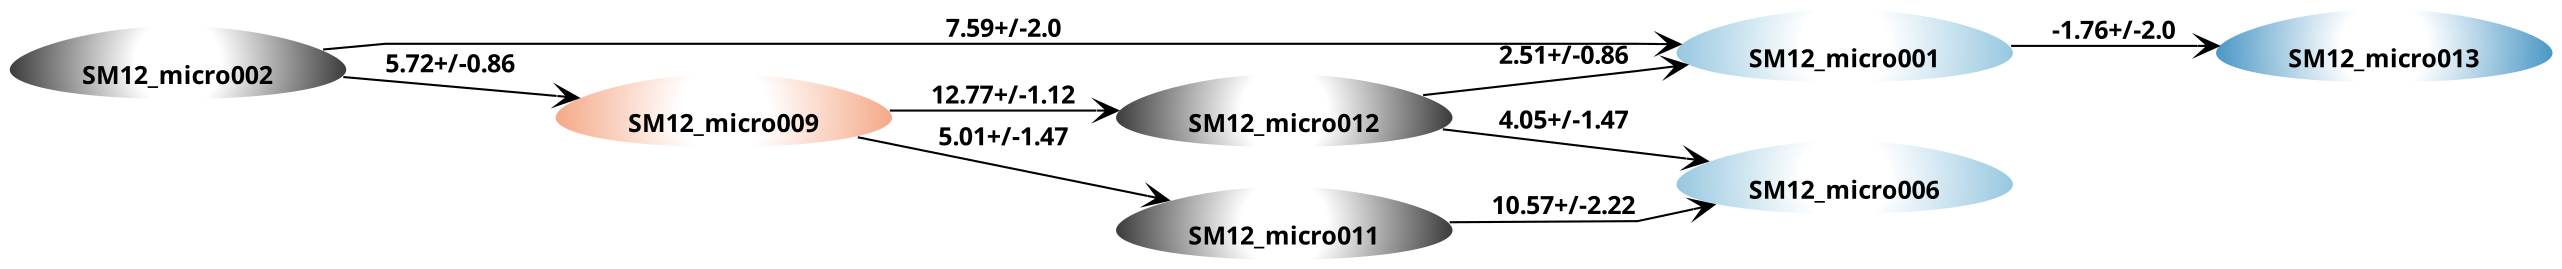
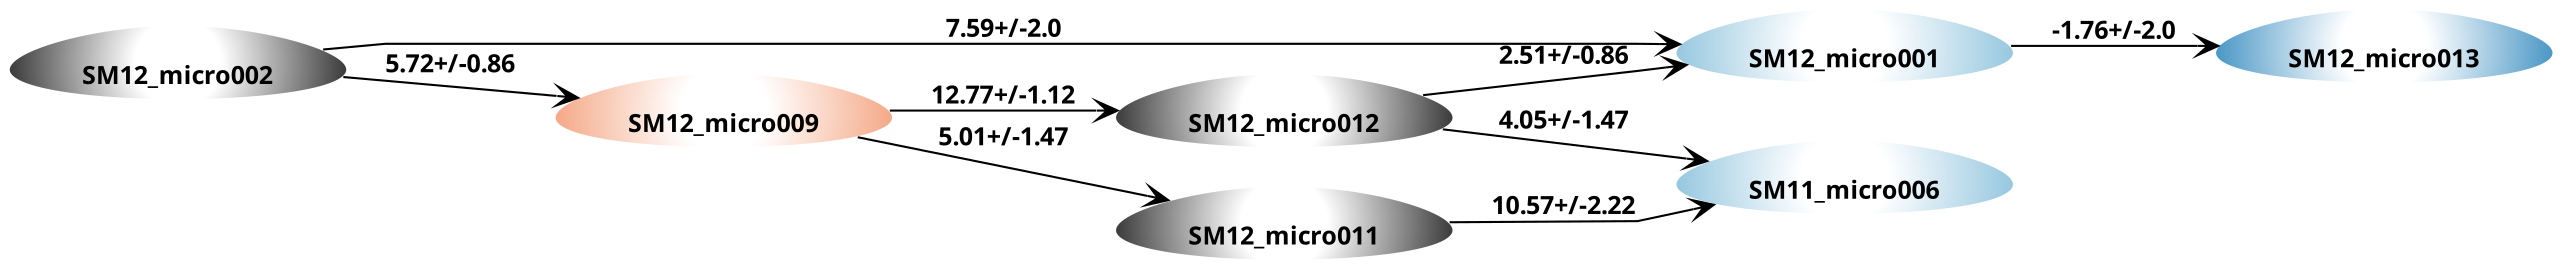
  strict digraph {
    fontname="sans bold"
    rankdir=LR
    splines=polyline
    node [charge=0 color="#ffffff:#333333" fontcolor=black fontname="sans bold" fontsize=12 labelloc=b penwidth=1 shape=egg style=radial]
    edge [SEM=2.0 arrowhead=vee fontname="sans bold" fontsize=12 splines=polyline]
    SM12_micro002 [height=0.5 width=0.79843]
    SM12_micro012 [height=0.5 width=0.79843]
    SM12_micro011 [height=0.5 width=0.79843]
    SM12_micro013 [charge=2 color="#ffffff:#4393c3" height=0.5 width=0.79843]
    SM12_micro001 [charge=1 color="#ffffff:#92c5de" height=0.5 width=0.79843]
-   SM12_micro006 [charge=1 color="#ffffff:#92c5de" height=0.5 width=0.79843]
+   SM12_micro006 [charge=1 color="#ffffff:#92c5de" height=0.5 width=0.79843 label=SM11_micro006]
    SM12_micro009 [charge=-1 color="#ffffff:#f4a582" height=0.5 width=0.79843]
    subgraph sub_1 {
      label="Neutral charge"
      SM12_micro002
      SM12_micro012
      SM12_micro011
    }
    subgraph sub_2 {
      label="+2 charge"
      SM12_micro013
    }
    subgraph sub_3 {
      label="+1 charge"
      SM12_micro001
      SM12_micro006
    }
    subgraph sub_4 {
      label="-1 charge"
      SM12_micro009
    }
    SM12_micro002 -> SM12_micro001 [label="7.59+/-2.0" pKa=7.59]
    SM12_micro002 -> SM12_micro009 [SEM=0.86 label="5.72+/-0.86" pKa=5.72]
    SM12_micro012 -> SM12_micro001 [SEM=0.86 label="2.51+/-0.86" pKa=3.51]
    SM12_micro012 -> SM12_micro006 [SEM=1.47 label="4.05+/-1.47" pKa=4.05]
    SM12_micro011 -> SM12_micro006 [SEM=2.22 label="10.57+/-2.22" pKa=10.57]
    SM12_micro001 -> SM12_micro013 [label="-1.76+/-2.0" pKa=-1.76]
    SM12_micro009 -> SM12_micro012 [SEM=1.12 label="12.77+/-1.12" pKa=12.77]
    SM12_micro009 -> SM12_micro011 [SEM=1.47 label="5.01+/-1.47" pKa=5.01]
  }
